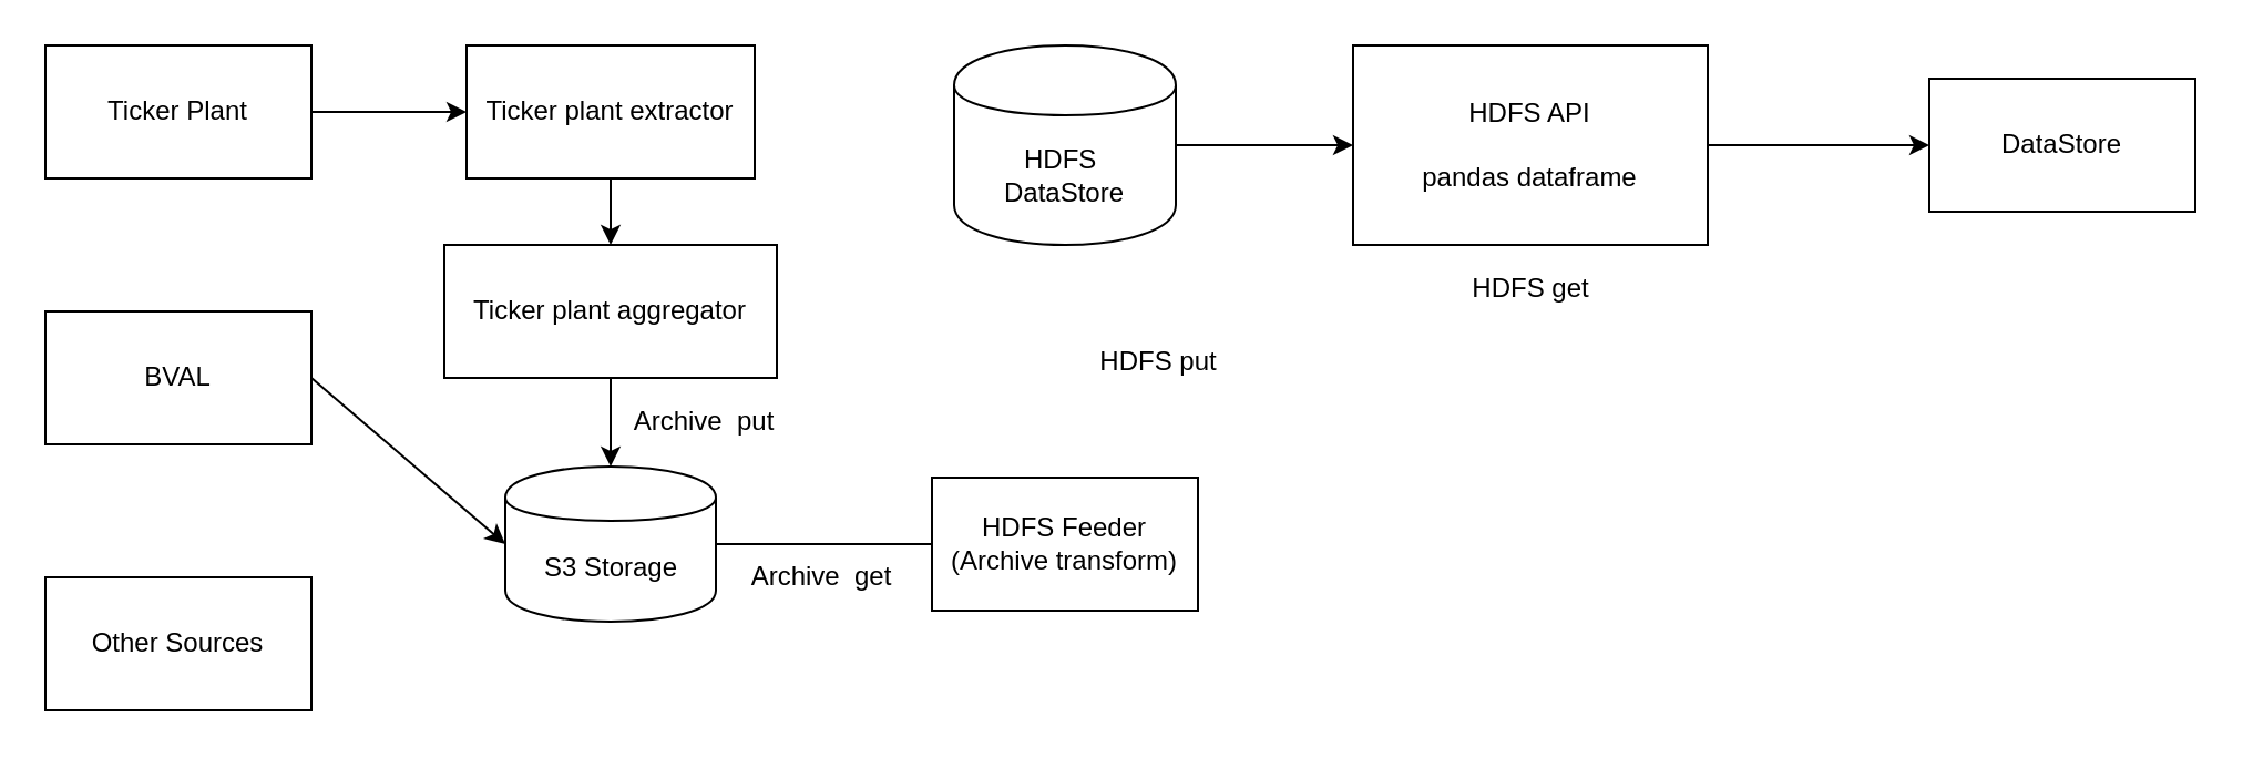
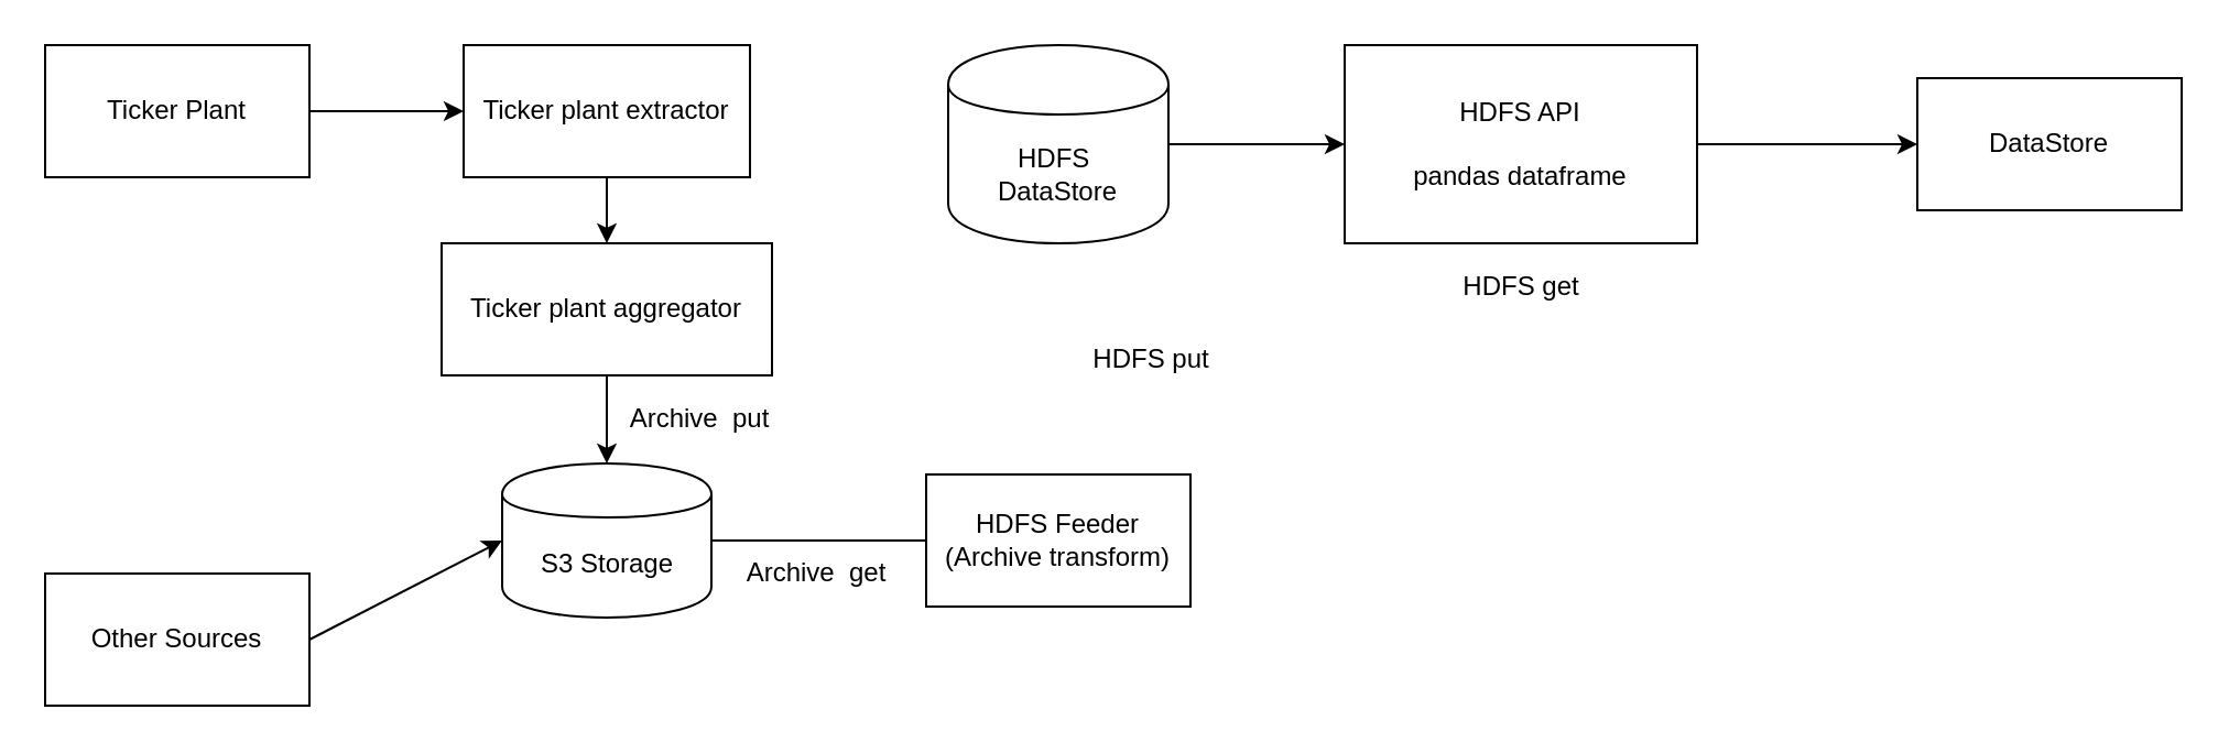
  <mxCell id="0" />
  <mxCell id="1" parent="0" />
  <mxCell id="2" value="Ticker Plant" style="rounded=0;whiteSpace=wrap;html=1;" vertex="1" parent="1"><mxGeometry x="20" y="20" width="120" height="60" as="geometry" /></mxCell>
- <mxCell id="3" value="BVAL" style="rounded=0;whiteSpace=wrap;html=1;" vertex="1" parent="1"><mxGeometry x="20" y="140" width="120" height="60" as="geometry" /></mxCell>
  <mxCell id="4" value="Other Sources" style="rounded=0;whiteSpace=wrap;html=1;" vertex="1" parent="1"><mxGeometry x="20" y="260" width="120" height="60" as="geometry" /></mxCell>
  <mxCell id="5" value="&lt;span style=&quot;white-space: normal&quot;&gt;Ticker plant extractor&lt;/span&gt;" style="rounded=0;whiteSpace=wrap;html=1;" vertex="1" parent="1"><mxGeometry x="210" y="20" width="130" height="60" as="geometry" /></mxCell>
  <mxCell id="6" value="&lt;span style=&quot;white-space: normal&quot;&gt;Ticker plant aggregator&lt;/span&gt;" style="rounded=0;whiteSpace=wrap;html=1;" vertex="1" parent="1"><mxGeometry x="200" y="110" width="150" height="60" as="geometry" /></mxCell>
  <mxCell id="7" value="S3 Storage" style="shape=cylinder;whiteSpace=wrap;html=1;boundedLbl=1;backgroundOutline=1;" vertex="1" parent="1"><mxGeometry x="227.5" y="210" width="95" height="70" as="geometry" /></mxCell>
- <mxCell id="9" value="" style="endArrow=classic;html=1;exitX=1;exitY=0.5;exitDx=0;exitDy=0;entryX=0;entryY=0.5;entryDx=0;entryDy=0;" edge="1" parent="1" source="3" target="7"><mxGeometry width="50" height="50" relative="1" as="geometry"><mxPoint x="150" y="250" as="sourcePoint" /><mxPoint x="200" y="200" as="targetPoint" /></mxGeometry></mxCell>
+ <mxCell id="8" value="" style="endArrow=classic;html=1;exitX=1;exitY=0.5;exitDx=0;exitDy=0;entryX=0;entryY=0.5;entryDx=0;entryDy=0;" edge="1" parent="1" source="4" target="7"><mxGeometry width="50" height="50" relative="1" as="geometry"><mxPoint x="160" y="300" as="sourcePoint" /><mxPoint x="210" y="250" as="targetPoint" /></mxGeometry></mxCell>
  <mxCell id="10" value="" style="endArrow=classic;html=1;exitX=1;exitY=0.5;exitDx=0;exitDy=0;entryX=0;entryY=0.5;entryDx=0;entryDy=0;" edge="1" parent="1" source="2" target="5"><mxGeometry width="50" height="50" relative="1" as="geometry"><mxPoint x="160" y="75" as="sourcePoint" /><mxPoint x="160" y="-35" as="targetPoint" /></mxGeometry></mxCell>
  <mxCell id="11" value="" style="endArrow=classic;html=1;entryX=0.5;entryY=0;entryDx=0;entryDy=0;" edge="1" parent="1" target="6"><mxGeometry width="50" height="50" relative="1" as="geometry"><mxPoint x="275" y="80" as="sourcePoint" /><mxPoint x="310" y="80" as="targetPoint" /></mxGeometry></mxCell>
  <mxCell id="12" value="" style="endArrow=classic;html=1;entryX=0.5;entryY=0;entryDx=0;entryDy=0;" edge="1" parent="1" target="7"><mxGeometry width="50" height="50" relative="1" as="geometry"><mxPoint x="275" y="170" as="sourcePoint" /><mxPoint x="285" y="120" as="targetPoint" /></mxGeometry></mxCell>
  <mxCell id="13" value="Archive &amp;nbsp;put" style="text;html=1;strokeColor=none;fillColor=none;align=center;verticalAlign=middle;whiteSpace=wrap;rounded=0;" vertex="1" parent="1"><mxGeometry x="275" y="180" width="85" height="20" as="geometry" /></mxCell>
  <mxCell id="14" value="HDFS&amp;nbsp;&lt;br&gt;DataStore" style="shape=cylinder;whiteSpace=wrap;html=1;boundedLbl=1;backgroundOutline=1;" vertex="1" parent="1"><mxGeometry x="430" y="20" width="100" height="90" as="geometry" /></mxCell>
  <mxCell id="15" value="HDFS Feeder&lt;br&gt;(Archive transform)" style="rounded=0;whiteSpace=wrap;html=1;" vertex="1" parent="1"><mxGeometry x="420" y="215" width="120" height="60" as="geometry" /></mxCell>
  <mxCell id="16" value="" style="endArrow=none;html=1;exitX=1;exitY=0.5;exitDx=0;exitDy=0;entryX=0;entryY=0.5;entryDx=0;entryDy=0;" edge="1" parent="1" source="7" target="15"><mxGeometry width="50" height="50" relative="1" as="geometry"><mxPoint x="340" y="350" as="sourcePoint" /><mxPoint x="390" y="300" as="targetPoint" /></mxGeometry></mxCell>
  <mxCell id="17" value="Archive &amp;nbsp;get" style="text;html=1;strokeColor=none;fillColor=none;align=center;verticalAlign=middle;whiteSpace=wrap;rounded=0;" vertex="1" parent="1"><mxGeometry x="327.5" y="250" width="85" height="20" as="geometry" /></mxCell>
  <mxCell id="18" value="HDFS put" style="text;html=1;strokeColor=none;fillColor=none;align=center;verticalAlign=middle;whiteSpace=wrap;rounded=0;" vertex="1" parent="1"><mxGeometry x="480" y="152.5" width="85" height="20" as="geometry" /></mxCell>
  <mxCell id="19" value="HDFS API&lt;br&gt;&lt;br&gt;pandas dataframe" style="rounded=0;whiteSpace=wrap;html=1;" vertex="1" parent="1"><mxGeometry x="610" y="20" width="160" height="90" as="geometry" /></mxCell>
  <mxCell id="20" value="HDFS get" style="text;html=1;strokeColor=none;fillColor=none;align=center;verticalAlign=middle;whiteSpace=wrap;rounded=0;" vertex="1" parent="1"><mxGeometry x="647.5" y="120" width="85" height="20" as="geometry" /></mxCell>
  <mxCell id="21" value="" style="endArrow=classic;html=1;exitX=1;exitY=0.5;exitDx=0;exitDy=0;entryX=0;entryY=0.5;entryDx=0;entryDy=0;" edge="1" parent="1" target="19"><mxGeometry width="50" height="50" relative="1" as="geometry"><mxPoint x="530" y="65" as="sourcePoint" /><mxPoint x="600" y="65" as="targetPoint" /></mxGeometry></mxCell>
  <mxCell id="22" value="DataStore" style="rounded=0;whiteSpace=wrap;html=1;" vertex="1" parent="1"><mxGeometry x="870" y="35" width="120" height="60" as="geometry" /></mxCell>
  <mxCell id="23" value="" style="endArrow=classic;html=1;exitX=1;exitY=0.5;exitDx=0;exitDy=0;entryX=0;entryY=0.5;entryDx=0;entryDy=0;" edge="1" parent="1" target="22"><mxGeometry width="50" height="50" relative="1" as="geometry"><mxPoint x="770" y="65" as="sourcePoint" /><mxPoint x="850" y="65" as="targetPoint" /></mxGeometry></mxCell>
